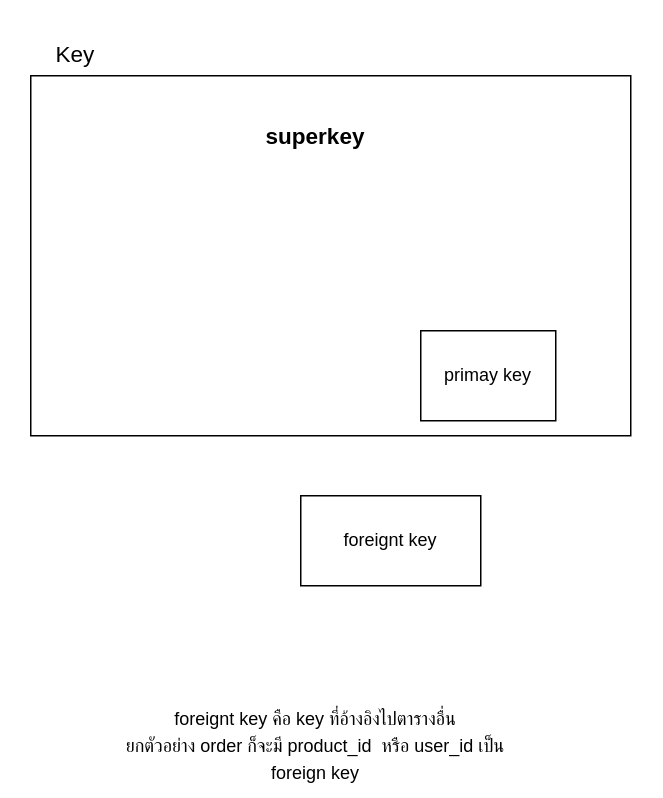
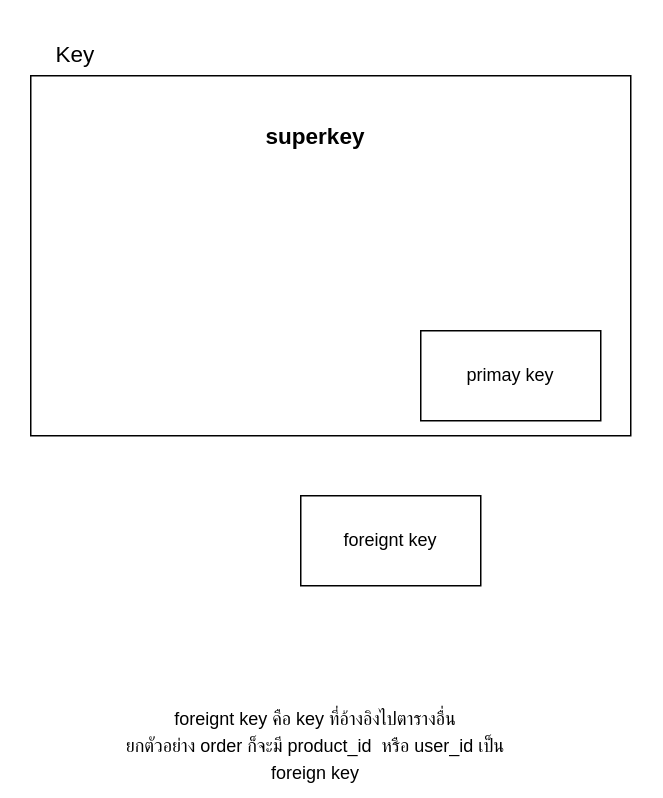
  <mxCell id="0" />
  <mxCell id="1" parent="0" />
  <mxCell id="2" value="" style="rounded=0;whiteSpace=wrap;html=1;" vertex="1" parent="1"><mxGeometry x="20" y="50" width="400" height="240" as="geometry" /></mxCell>
- <mxCell id="3" value="primay key" style="rounded=0;whiteSpace=wrap;html=1;" vertex="1" parent="1"><mxGeometry x="280" y="220" width="90" height="60" as="geometry" /></mxCell>
+ <mxCell id="3" value="primay key" style="rounded=0;whiteSpace=wrap;html=1;" vertex="1" parent="1"><mxGeometry x="280" y="220" width="120" height="60" as="geometry" /></mxCell>
  <mxCell id="4" value="superkey" style="text;html=1;strokeColor=none;fillColor=none;align=center;verticalAlign=middle;whiteSpace=wrap;rounded=0;fontStyle=1;fontSize=15;" vertex="1" parent="1"><mxGeometry x="180" y="75" width="60" height="30" as="geometry" /></mxCell>
  <mxCell id="5" value="Key" style="text;html=1;strokeColor=none;fillColor=none;align=center;verticalAlign=middle;whiteSpace=wrap;rounded=0;fontSize=15;" vertex="1" parent="1"><mxGeometry x="20" y="20" width="60" height="30" as="geometry" /></mxCell>
  <mxCell id="6" value="foreignt key" style="rounded=0;whiteSpace=wrap;html=1;" vertex="1" parent="1"><mxGeometry x="200" y="330" width="120" height="60" as="geometry" /></mxCell>
  <mxCell id="7" value="&lt;span style=&quot;font-size: 12px;&quot;&gt;foreignt key คือ key ที่อ้างอิงไปตารางอื่น&lt;br&gt;ยกตัวอย่าง order ก็จะมี product_id&amp;nbsp; หรือ user_id เป็น foreign key&lt;br&gt;&lt;/span&gt;" style="text;html=1;strokeColor=none;fillColor=none;align=center;verticalAlign=middle;whiteSpace=wrap;rounded=0;fontSize=15;" vertex="1" parent="1"><mxGeometry x="80" y="480" width="260" height="30" as="geometry" /></mxCell>
